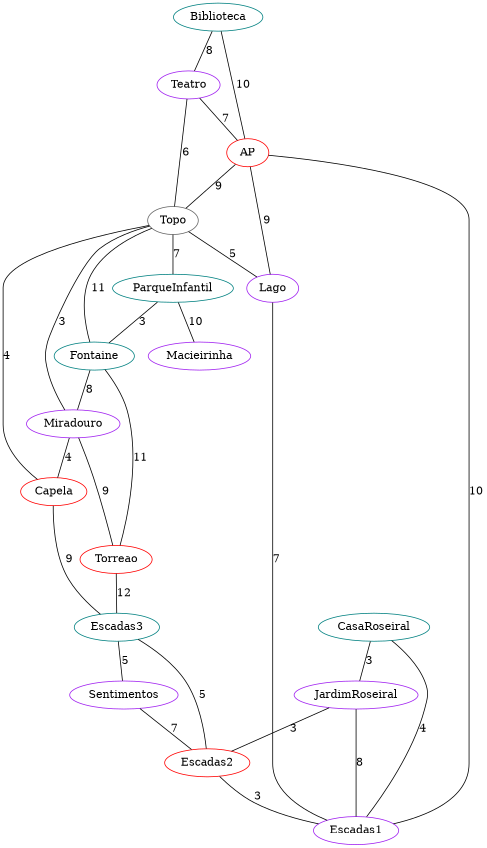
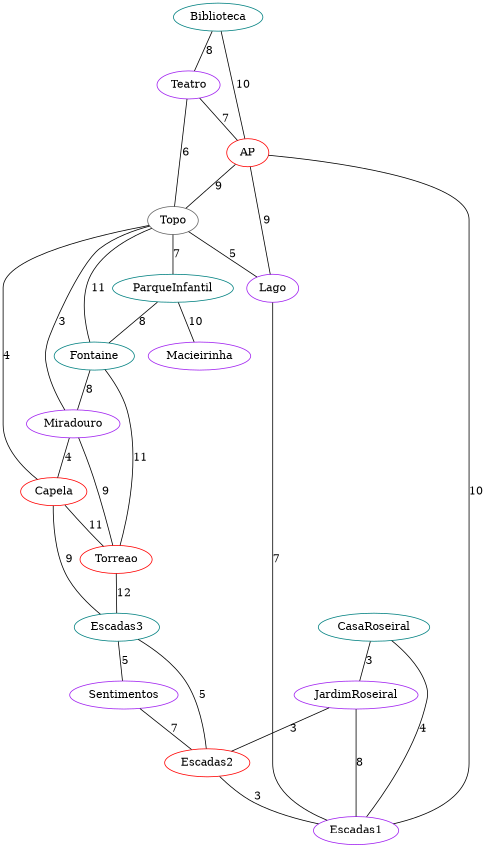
  graph {
    node [color=purple]
    Biblioteca [color=teal]
    Teatro
    AP [color=red]
    Topo [color=gray40]
    Lago
    Escadas1
    ParqueInfantil [color=teal]
    Miradouro
    Capela [color=red]
    Fontaine [color=teal]
    Macieirinha
    Torreao [color=red]
    Escadas3 [color=teal]
    Sentimentos
    Escadas2 [color=red]
    CasaRoseiral [color=teal]
    JardimRoseiral
    Biblioteca -- Teatro [label=8]
    Biblioteca -- AP [label=10]
    Teatro -- AP [label=7]
    Teatro -- Topo [label=6]
    AP -- Topo [label=9]
    AP -- Lago [label=9]
    AP -- Escadas1 [label=10]
    Topo -- Lago [label=5]
    Topo -- ParqueInfantil [label=7]
    Topo -- Miradouro [label=3]
    Topo -- Capela [label=4]
    Topo -- Fontaine [label=11]
    Lago -- Escadas1 [label=7]
-   ParqueInfantil -- Fontaine [label=3]
+   ParqueInfantil -- Fontaine [label=8]
    ParqueInfantil -- Macieirinha [label=10]
    Miradouro -- Capela [label=4]
    Miradouro -- Torreao [label=9]
+   Capela -- Torreao [label=11]
    Capela -- Escadas3 [label=9]
    Fontaine -- Miradouro [label=8]
    Fontaine -- Torreao [label=11]
    Torreao -- Escadas3 [label=12]
    Escadas3 -- Sentimentos [label=5]
    Escadas3 -- Escadas2 [label=5]
    Sentimentos -- Escadas2 [label=7]
    Escadas2 -- Escadas1 [label=3]
    CasaRoseiral -- Escadas1 [label=4]
    CasaRoseiral -- JardimRoseiral [label=3]
    JardimRoseiral -- Escadas1 [label=8]
    JardimRoseiral -- Escadas2 [label=3]
  }
